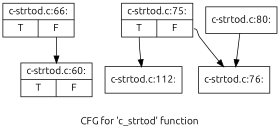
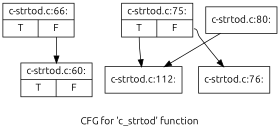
  digraph {
    fontname=Ubuntu
    label="CFG for 'c_strtod' function"
    node [fontname=Ubuntu shape=record]
    edge [fontname=Ubuntu tailport=s1]
    n1 [label="{c-strtod.c:66:|{<s0>T|<s1>F}}"]
    n2 [label="{c-strtod.c:60:|{<s0>T|<s1>F}}"]
    n3 [label="{c-strtod.c:75:|{<s0>T|<s1>F}}"]
    n4 [label="{c-strtod.c:112:}"]
    n5 [label="{c-strtod.c:76:}"]
    n6 [label="{c-strtod.c:80:}"]
    n1 -> n2
    n3 -> n4 [tailport=s0]
    n3 -> n5
-   n6 -> n5 [tailport=""]
+   n6 -> n4 [tailport=""]
  }
